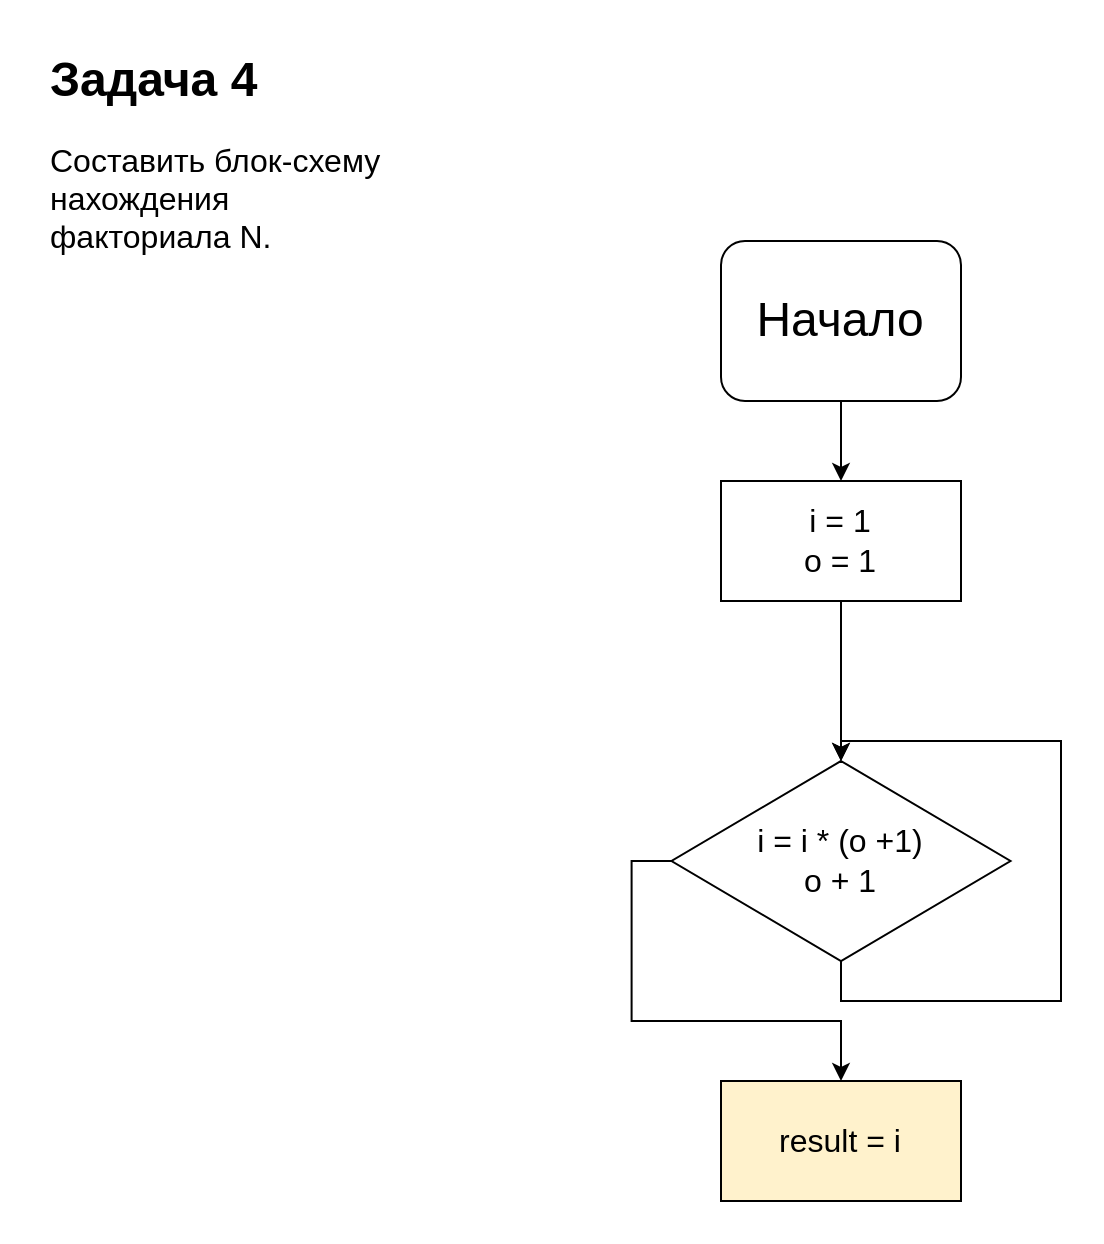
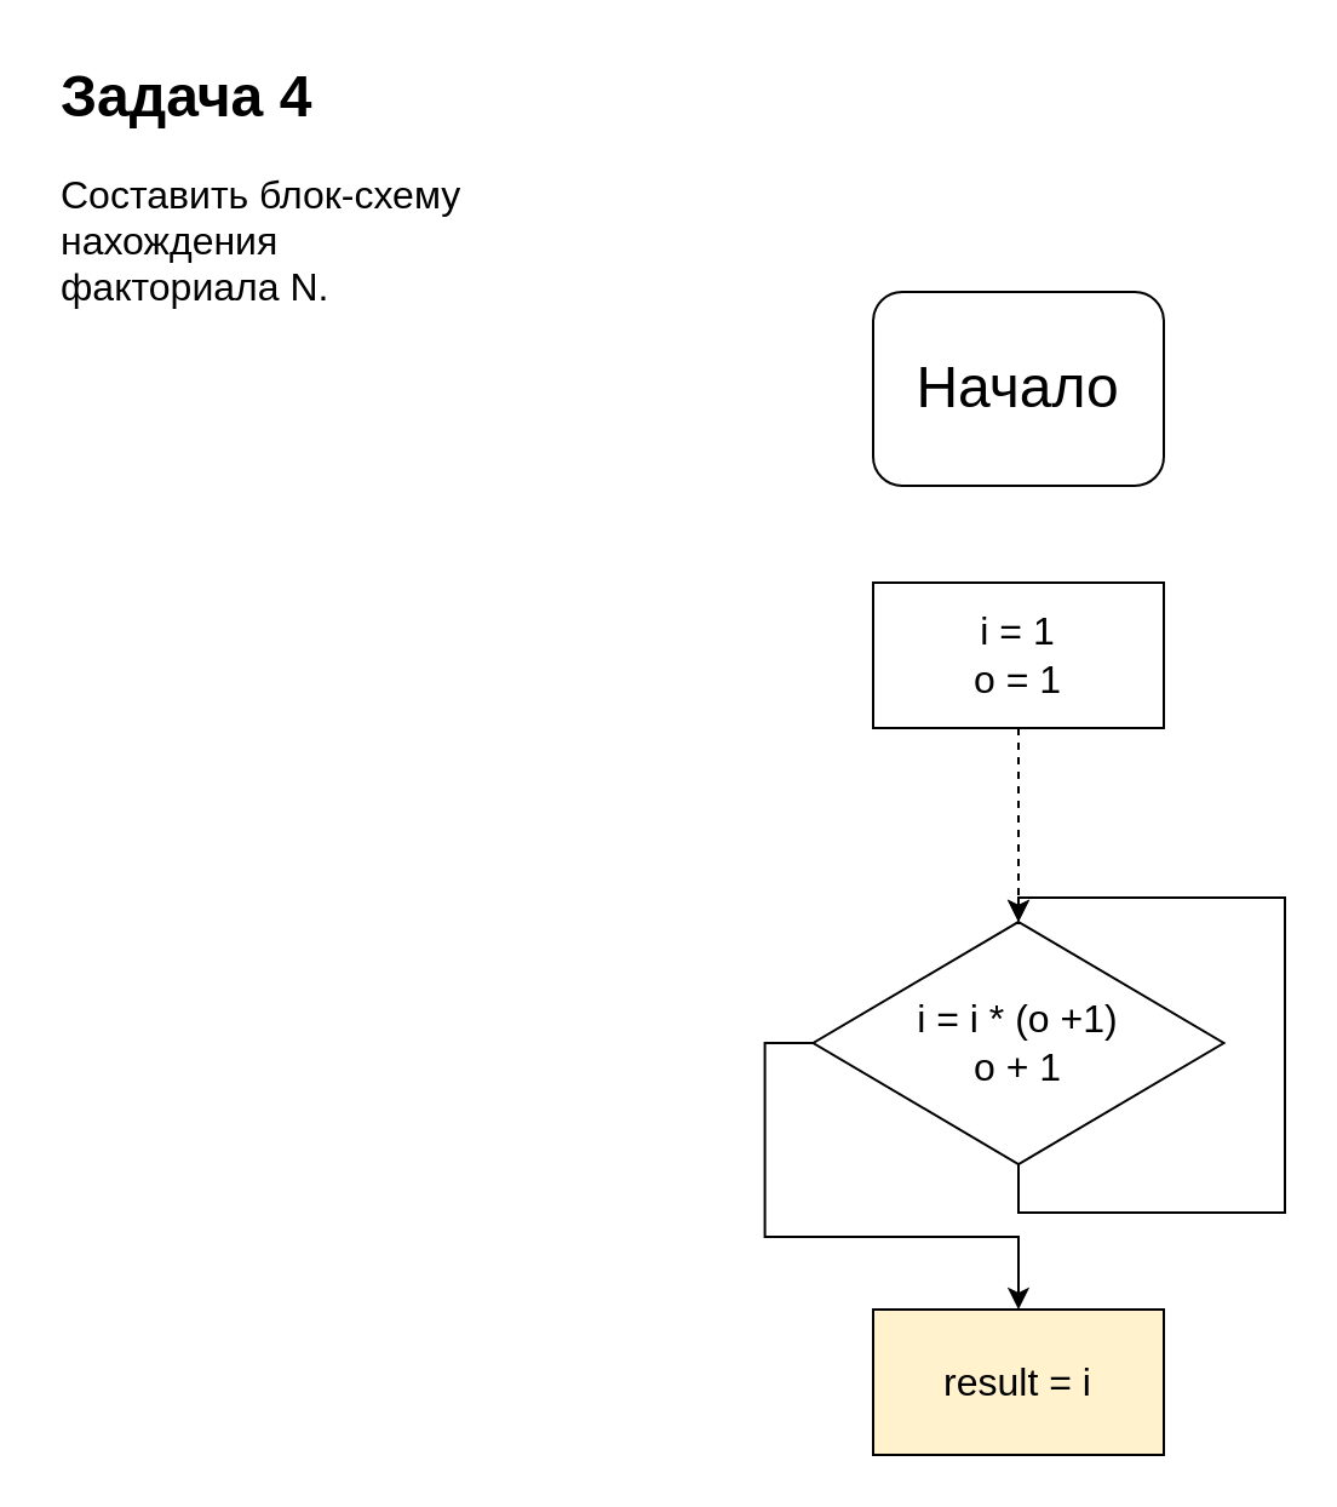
  <mxCell id="0" />
  <mxCell id="1" parent="0" />
  <mxCell id="2" value="&lt;h1&gt;Задача 4&lt;/h1&gt;&lt;div&gt;&lt;font style=&quot;font-size: 16px;&quot;&gt;Составить блок-схему нахождения факториала N.&lt;/font&gt;&lt;br&gt;&lt;/div&gt;" style="text;html=1;strokeColor=none;fillColor=none;spacing=5;spacingTop=-20;whiteSpace=wrap;overflow=hidden;rounded=0;" vertex="1" parent="1"><mxGeometry x="20" y="20" width="190" height="130" as="geometry" /></mxCell>
- <mxCell id="3" style="edgeStyle=orthogonalEdgeStyle;rounded=0;orthogonalLoop=1;jettySize=auto;html=1;exitX=0.5;exitY=1;exitDx=0;exitDy=0;entryX=0.5;entryY=0;entryDx=0;entryDy=0;fontSize=16;" edge="1" parent="1" source="4" target="6"><mxGeometry relative="1" as="geometry" /></mxCell>
  <mxCell id="4" value="&lt;font style=&quot;font-size: 24px;&quot;&gt;Начало&lt;/font&gt;" style="whiteSpace=wrap;html=1;rounded=1;" vertex="1" parent="1"><mxGeometry x="360" y="120" width="120" height="80" as="geometry" /></mxCell>
- <mxCell id="5" style="edgeStyle=orthogonalEdgeStyle;rounded=0;orthogonalLoop=1;jettySize=auto;html=1;exitX=0.5;exitY=1;exitDx=0;exitDy=0;entryX=0.5;entryY=0;entryDx=0;entryDy=0;fontSize=16;" edge="1" parent="1" source="6" target="9"><mxGeometry relative="1" as="geometry" /></mxCell>
+ <mxCell id="5" style="edgeStyle=orthogonalEdgeStyle;rounded=0;orthogonalLoop=1;jettySize=auto;html=1;exitX=0.5;exitY=1;exitDx=0;exitDy=0;entryX=0.5;entryY=0;entryDx=0;entryDy=0;fontSize=16;dashed=1;" edge="1" parent="1" source="6" target="9"><mxGeometry relative="1" as="geometry" /></mxCell>
  <mxCell id="6" value="i = 1&lt;br&gt;o = 1" style="rounded=0;whiteSpace=wrap;html=1;fontSize=16;" vertex="1" parent="1"><mxGeometry x="360" y="240" width="120" height="60" as="geometry" /></mxCell>
  <mxCell id="7" style="edgeStyle=orthogonalEdgeStyle;rounded=0;orthogonalLoop=1;jettySize=auto;html=1;exitX=0;exitY=0.5;exitDx=0;exitDy=0;entryX=0.5;entryY=0;entryDx=0;entryDy=0;fontSize=16;" edge="1" parent="1" source="9" target="10"><mxGeometry relative="1" as="geometry" /></mxCell>
  <mxCell id="8" style="edgeStyle=orthogonalEdgeStyle;rounded=0;orthogonalLoop=1;jettySize=auto;html=1;exitX=0.5;exitY=1;exitDx=0;exitDy=0;fontSize=16;entryX=0.5;entryY=0;entryDx=0;entryDy=0;" edge="1" parent="1" source="9" target="9"><mxGeometry relative="1" as="geometry"><mxPoint x="419.81" y="420" as="targetPoint" /><Array as="points"><mxPoint x="420" y="500" /><mxPoint x="530" y="500" /><mxPoint x="530" y="370" /><mxPoint x="420" y="370" /></Array></mxGeometry></mxCell>
  <mxCell id="9" value="i = i * (o +1)&lt;br&gt;o + 1&lt;br&gt;" style="rhombus;whiteSpace=wrap;html=1;fontSize=16;" vertex="1" parent="1"><mxGeometry x="335.25" y="380" width="169.5" height="100" as="geometry" /></mxCell>
  <mxCell id="10" value="result = i" style="rounded=0;whiteSpace=wrap;html=1;fontSize=16;fillColor=#fff2cc;" vertex="1" parent="1"><mxGeometry x="360" y="540" width="120" height="60" as="geometry" /></mxCell>
